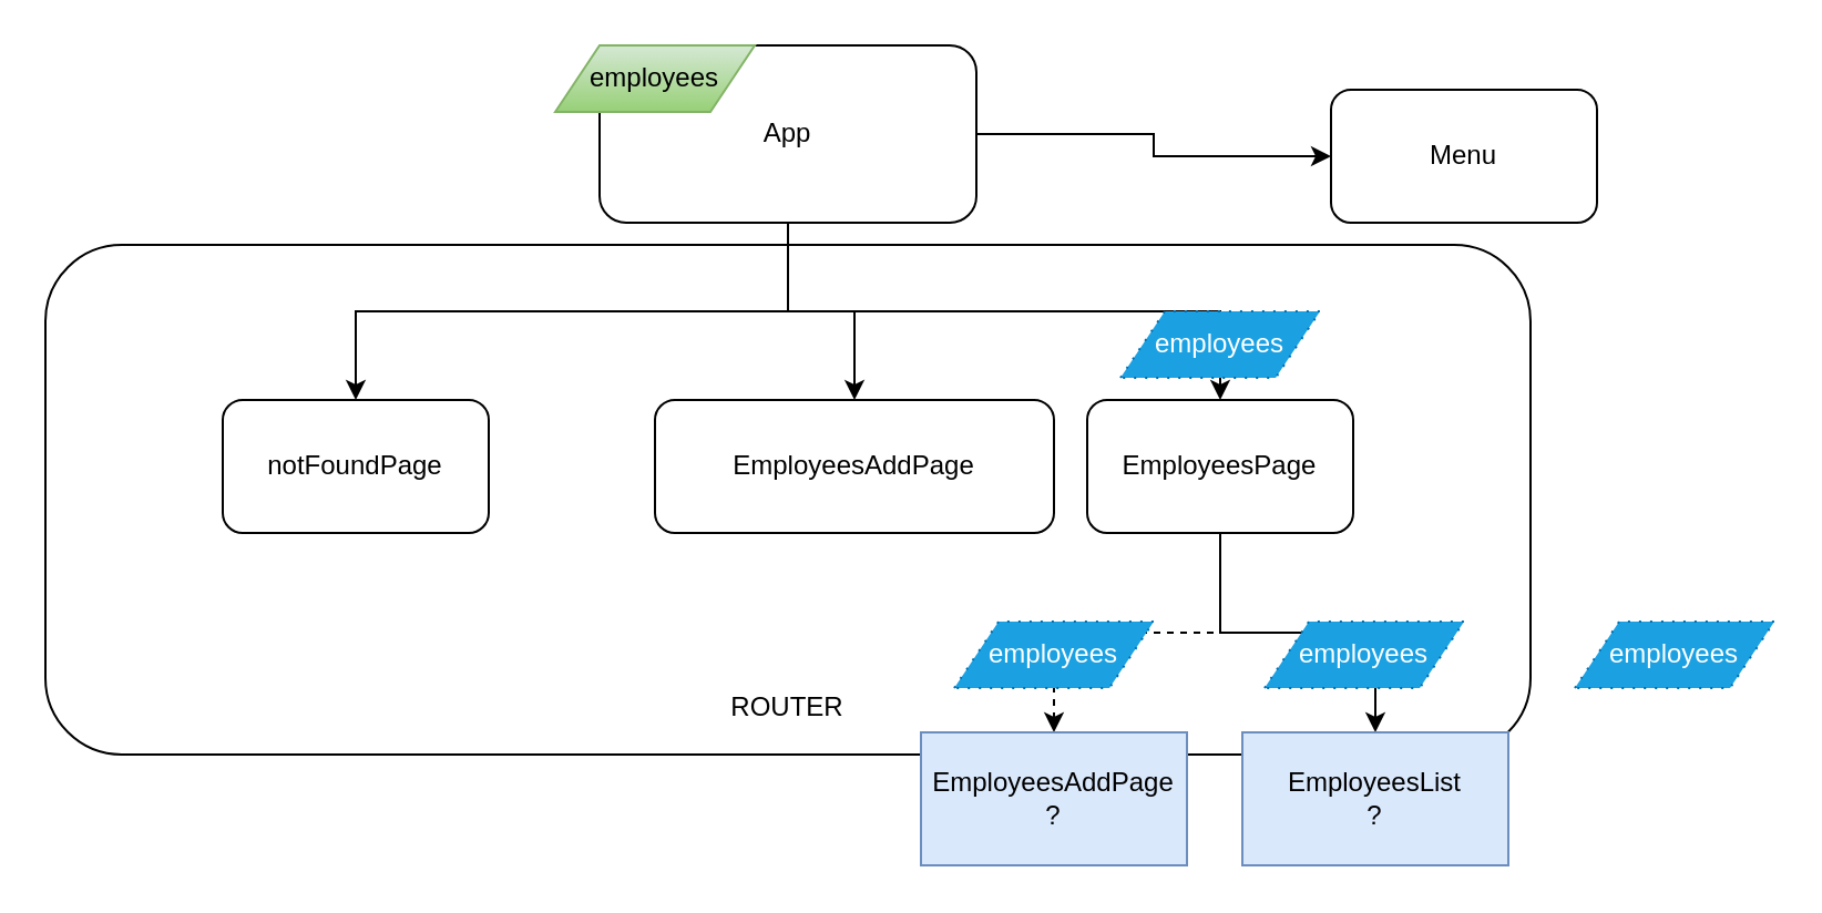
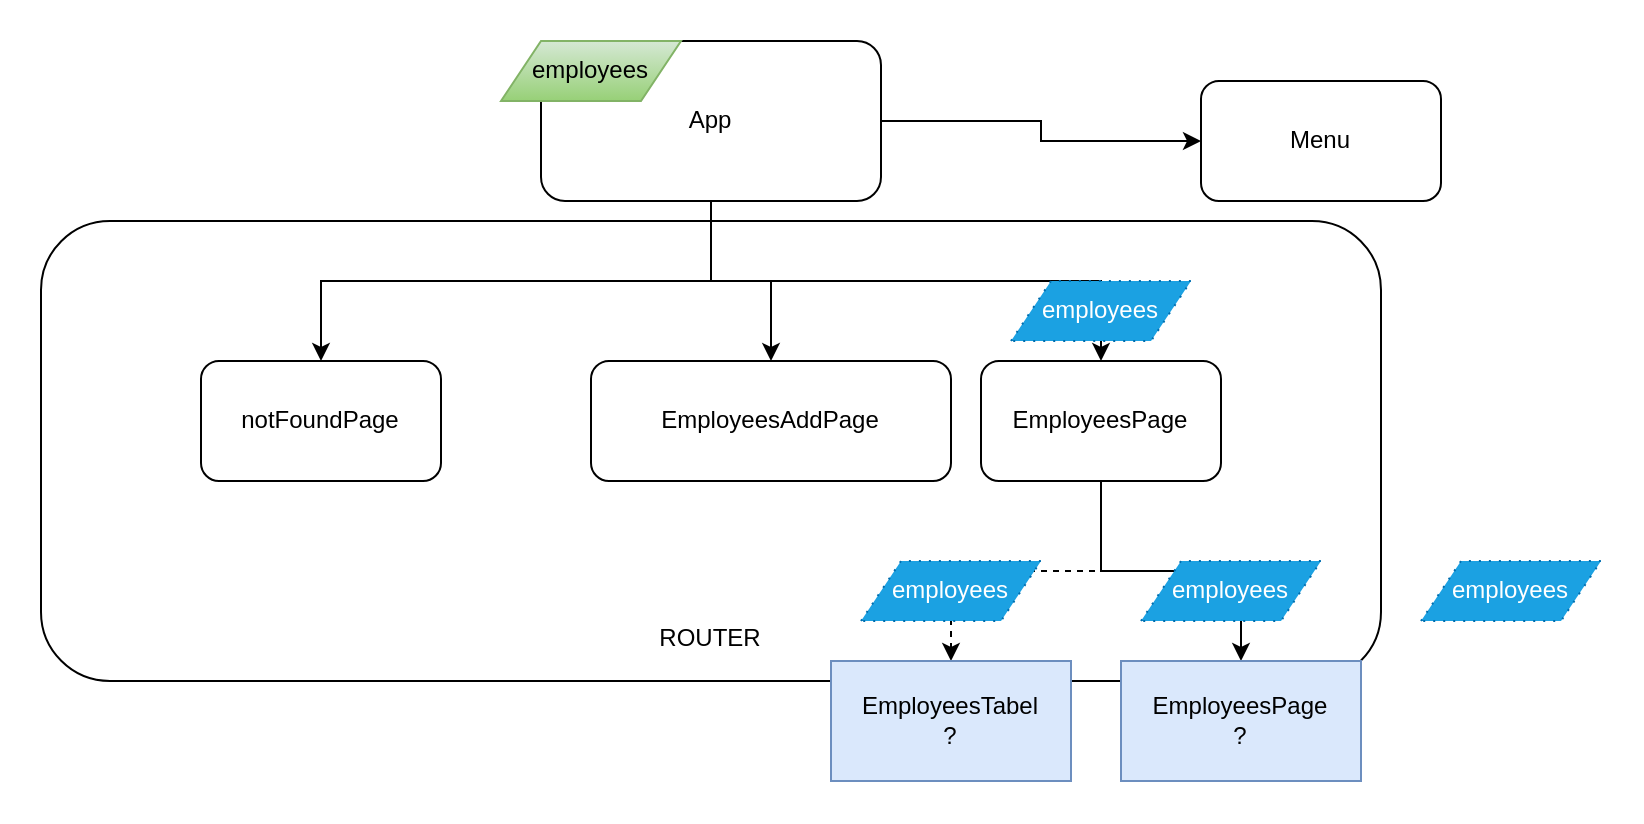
  <mxCell id="0" />
  <mxCell id="1" parent="0" />
  <mxCell id="2" value="&lt;div&gt;&lt;br&gt;&lt;/div&gt;&lt;div&gt;&lt;br&gt;&lt;/div&gt;&lt;div&gt;&lt;br&gt;&lt;/div&gt;&lt;div&gt;&lt;br&gt;&lt;/div&gt;&lt;div&gt;&lt;br&gt;&lt;/div&gt;&lt;div&gt;&lt;br&gt;&lt;/div&gt;&lt;div&gt;&lt;br&gt;&lt;/div&gt;&lt;div&gt;&lt;br&gt;&lt;/div&gt;&lt;div&gt;&lt;br&gt;&lt;/div&gt;&lt;div&gt;&lt;br&gt;&lt;/div&gt;&lt;div&gt;&lt;br&gt;&lt;/div&gt;&lt;div&gt;&lt;br&gt;&lt;/div&gt;&lt;div&gt;&lt;br&gt;&lt;/div&gt;&lt;div&gt;ROUTER&lt;/div&gt;" style="rounded=1;whiteSpace=wrap;html=1;" parent="1" vertex="1"><mxGeometry x="20" y="110" width="670" height="230" as="geometry" /></mxCell>
  <mxCell id="3" style="edgeStyle=orthogonalEdgeStyle;rounded=0;orthogonalLoop=1;jettySize=auto;html=1;exitX=0.5;exitY=1;exitDx=0;exitDy=0;" parent="1" source="7" target="8" edge="1"><mxGeometry relative="1" as="geometry" /></mxCell>
  <mxCell id="4" style="edgeStyle=orthogonalEdgeStyle;rounded=0;orthogonalLoop=1;jettySize=auto;html=1;exitX=0.5;exitY=1;exitDx=0;exitDy=0;entryX=0.5;entryY=0;entryDx=0;entryDy=0;" parent="1" source="7" target="11" edge="1"><mxGeometry relative="1" as="geometry"><mxPoint x="540" y="160" as="targetPoint" /></mxGeometry></mxCell>
  <mxCell id="5" style="edgeStyle=orthogonalEdgeStyle;rounded=0;orthogonalLoop=1;jettySize=auto;html=1;exitX=0.5;exitY=1;exitDx=0;exitDy=0;" parent="1" source="7" target="12" edge="1"><mxGeometry relative="1" as="geometry" /></mxCell>
  <mxCell id="6" style="edgeStyle=orthogonalEdgeStyle;rounded=0;orthogonalLoop=1;jettySize=auto;html=1;exitX=1;exitY=0.5;exitDx=0;exitDy=0;entryX=0;entryY=0.5;entryDx=0;entryDy=0;" parent="1" source="7" target="13" edge="1"><mxGeometry relative="1" as="geometry" /></mxCell>
  <mxCell id="7" value="App" style="rounded=1;whiteSpace=wrap;html=1;" parent="1" vertex="1"><mxGeometry x="270" y="20" width="170" height="80" as="geometry" /></mxCell>
  <mxCell id="8" value="EmployeesAddPage" style="rounded=1;whiteSpace=wrap;html=1;" parent="1" vertex="1"><mxGeometry x="295" y="180" width="180" height="60" as="geometry" /></mxCell>
  <mxCell id="9" style="edgeStyle=orthogonalEdgeStyle;rounded=0;orthogonalLoop=1;jettySize=auto;html=1;exitX=0.5;exitY=1;exitDx=0;exitDy=0;dashed=1;" parent="1" source="11" target="14" edge="1"><mxGeometry relative="1" as="geometry" /></mxCell>
  <mxCell id="10" style="edgeStyle=orthogonalEdgeStyle;rounded=0;orthogonalLoop=1;jettySize=auto;html=1;exitX=0.5;exitY=1;exitDx=0;exitDy=0;entryX=0.5;entryY=0;entryDx=0;entryDy=0;" parent="1" source="11" target="15" edge="1"><mxGeometry relative="1" as="geometry" /></mxCell>
  <mxCell id="11" value="EmployeesPage" style="rounded=1;whiteSpace=wrap;html=1;" parent="1" vertex="1"><mxGeometry x="490" y="180" width="120" height="60" as="geometry" /></mxCell>
  <mxCell id="12" value="notFoundPage" style="rounded=1;whiteSpace=wrap;html=1;" parent="1" vertex="1"><mxGeometry x="100" y="180" width="120" height="60" as="geometry" /></mxCell>
  <mxCell id="13" value="Menu" style="rounded=1;whiteSpace=wrap;html=1;" parent="1" vertex="1"><mxGeometry x="600" y="40" width="120" height="60" as="geometry" /></mxCell>
- <mxCell id="14" value="EmployeesAddPage&lt;div&gt;?&lt;/div&gt;" style="rounded=0;whiteSpace=wrap;html=1;fillColor=#dae8fc;strokeColor=#6c8ebf;" parent="1" vertex="1"><mxGeometry x="415" y="330" width="120" height="60" as="geometry" /></mxCell>
- <mxCell id="15" value="EmployeesList&lt;div&gt;?&lt;/div&gt;" style="rounded=0;whiteSpace=wrap;html=1;fillColor=#dae8fc;strokeColor=#6c8ebf;" parent="1" vertex="1"><mxGeometry x="560" y="330" width="120" height="60" as="geometry" /></mxCell>
+ <mxCell id="14" value="EmployeesTabel&lt;div&gt;?&lt;/div&gt;" style="rounded=0;whiteSpace=wrap;html=1;fillColor=#dae8fc;strokeColor=#6c8ebf;" parent="1" vertex="1"><mxGeometry x="415" y="330" width="120" height="60" as="geometry" /></mxCell>
+ <mxCell id="15" value="EmployeesPage&lt;div&gt;?&lt;/div&gt;" style="rounded=0;whiteSpace=wrap;html=1;fillColor=#dae8fc;strokeColor=#6c8ebf;" parent="1" vertex="1"><mxGeometry x="560" y="330" width="120" height="60" as="geometry" /></mxCell>
  <mxCell id="16" value="employees" style="shape=parallelogram;perimeter=parallelogramPerimeter;whiteSpace=wrap;html=1;fixedSize=1;fillColor=#d5e8d4;gradientColor=#97d077;strokeColor=#82b366;" parent="1" vertex="1"><mxGeometry x="250" y="20" width="90" height="30" as="geometry" /></mxCell>
  <mxCell id="17" value="employees" style="shape=parallelogram;perimeter=parallelogramPerimeter;whiteSpace=wrap;html=1;fixedSize=1;fillColor=#1ba1e2;strokeColor=#006EAF;dashed=1;dashPattern=1 4;labelBackgroundColor=none;fontColor=#ffffff;" parent="1" vertex="1"><mxGeometry x="505" y="140" width="90" height="30" as="geometry" /></mxCell>
  <mxCell id="18" value="employees" style="shape=parallelogram;perimeter=parallelogramPerimeter;whiteSpace=wrap;html=1;fixedSize=1;fillColor=#1ba1e2;strokeColor=#006EAF;dashed=1;dashPattern=1 4;labelBackgroundColor=none;fontColor=#ffffff;" parent="1" vertex="1"><mxGeometry x="430" y="280" width="90" height="30" as="geometry" /></mxCell>
  <mxCell id="19" value="employees" style="shape=parallelogram;perimeter=parallelogramPerimeter;whiteSpace=wrap;html=1;fixedSize=1;fillColor=#1ba1e2;strokeColor=#006EAF;dashed=1;dashPattern=1 4;labelBackgroundColor=none;fontColor=#ffffff;" parent="1" vertex="1"><mxGeometry x="570" y="280" width="90" height="30" as="geometry" /></mxCell>
  <mxCell id="20" value="employees" style="shape=parallelogram;perimeter=parallelogramPerimeter;whiteSpace=wrap;html=1;fixedSize=1;fillColor=#1ba1e2;strokeColor=#006EAF;dashed=1;dashPattern=1 4;labelBackgroundColor=none;fontColor=#ffffff;" vertex="1" parent="1"><mxGeometry x="710" y="280" width="90" height="30" as="geometry" /></mxCell>
